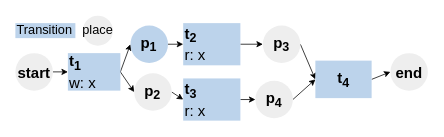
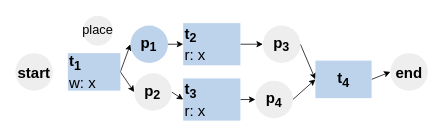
  <mxCell id="0" />
  <mxCell id="1" parent="0" />
  <mxCell id="2" style="rounded=0;orthogonalLoop=1;jettySize=auto;html=1;entryX=0;entryY=0.5;entryDx=0;entryDy=0;fontSize=20;exitX=1;exitY=0.5;exitDx=0;exitDy=0;" parent="1" source="12" target="17" edge="1"><mxGeometry relative="1" as="geometry"><mxPoint x="130" y="96" as="sourcePoint" /><mxPoint x="184.39" y="46" as="targetPoint" /></mxGeometry></mxCell>
  <mxCell id="3" style="edgeStyle=none;rounded=0;orthogonalLoop=1;jettySize=auto;html=1;exitX=1;exitY=0.5;exitDx=0;exitDy=0;entryX=0;entryY=0.5;entryDx=0;entryDy=0;fontSize=20;" parent="1" source="12" target="18" edge="1"><mxGeometry relative="1" as="geometry"><mxPoint x="130" y="96" as="sourcePoint" /><mxPoint x="184.53" y="150.03" as="targetPoint" /></mxGeometry></mxCell>
  <mxCell id="4" style="edgeStyle=none;rounded=0;orthogonalLoop=1;jettySize=auto;html=1;exitX=1;exitY=0.5;exitDx=0;exitDy=0;fontSize=20;" parent="1" source="17" target="6" edge="1"><mxGeometry relative="1" as="geometry"><mxPoint x="184.39" y="45" as="sourcePoint" /></mxGeometry></mxCell>
  <mxCell id="5" style="edgeStyle=none;rounded=0;orthogonalLoop=1;jettySize=auto;html=1;exitX=1;exitY=0.5;exitDx=0;exitDy=0;entryX=0;entryY=0.5;entryDx=0;entryDy=0;fontSize=20;" parent="1" source="6" target="19" edge="1"><mxGeometry relative="1" as="geometry"><mxPoint x="397.5" y="43.75" as="targetPoint" /></mxGeometry></mxCell>
  <mxCell id="6" value="&lt;b&gt;t&lt;sub&gt;2&lt;br&gt;&lt;/sub&gt;&lt;/b&gt;r: x" style="rounded=0;whiteSpace=wrap;html=1;fontSize=20;align=left;fillColor=#BCD3EB;strokeColor=none;" parent="1" vertex="1"><mxGeometry x="243.75" y="30" width="76.25" height="56.25" as="geometry" /></mxCell>
  <mxCell id="7" style="edgeStyle=none;rounded=0;orthogonalLoop=1;jettySize=auto;html=1;exitX=1;exitY=0.5;exitDx=0;exitDy=0;entryX=0;entryY=0.5;entryDx=0;entryDy=0;fontSize=20;" parent="1" source="18" target="9" edge="1"><mxGeometry relative="1" as="geometry"><mxPoint x="182.64" y="140" as="sourcePoint" /></mxGeometry></mxCell>
  <mxCell id="8" style="edgeStyle=none;rounded=0;orthogonalLoop=1;jettySize=auto;html=1;exitX=1;exitY=0.5;exitDx=0;exitDy=0;entryX=0;entryY=0.5;entryDx=0;entryDy=0;fontSize=20;" parent="1" source="9" target="23" edge="1"><mxGeometry relative="1" as="geometry"><mxPoint x="397.5" y="146.25" as="targetPoint" /></mxGeometry></mxCell>
  <mxCell id="9" value="&lt;b&gt;t&lt;sub&gt;3&lt;/sub&gt;&lt;/b&gt;&lt;br&gt;r: x" style="rounded=0;whiteSpace=wrap;html=1;fontSize=20;align=left;fillColor=#BCD3EB;strokeColor=none;" parent="1" vertex="1"><mxGeometry x="243.75" y="103.75" width="76.25" height="56.25" as="geometry" /></mxCell>
  <mxCell id="10" style="rounded=0;orthogonalLoop=1;jettySize=auto;html=1;exitX=1;exitY=0.5;exitDx=0;exitDy=0;entryX=0;entryY=0.5;entryDx=0;entryDy=0;" parent="1" source="19" target="15" edge="1"><mxGeometry relative="1" as="geometry"><mxPoint x="372.5" y="41.24" as="sourcePoint" /><Array as="points" /></mxGeometry></mxCell>
  <mxCell id="11" style="edgeStyle=none;rounded=0;orthogonalLoop=1;jettySize=auto;html=1;exitX=1;exitY=0.5;exitDx=0;exitDy=0;entryX=0;entryY=0.5;entryDx=0;entryDy=0;startArrow=none;" parent="1" source="23" target="15" edge="1"><mxGeometry relative="1" as="geometry"><mxPoint x="372.5" y="143.74" as="sourcePoint" /></mxGeometry></mxCell>
  <mxCell id="12" value="&lt;div&gt;t&lt;sub&gt;1&lt;/sub&gt;&lt;/div&gt;&lt;sub&gt;&lt;div&gt;&lt;span style=&quot;vertical-align: sub ; font-size: 20px ; font-weight: normal&quot;&gt;w: x&lt;/span&gt;&lt;/div&gt;&lt;/sub&gt;" style="rounded=0;whiteSpace=wrap;html=1;fontSize=20;fillColor=#BCD3EB;strokeColor=none;fontStyle=1;align=left;" parent="1" vertex="1"><mxGeometry x="90" y="70" width="70" height="50" as="geometry" /></mxCell>
- <mxCell id="13" style="edgeStyle=orthogonalEdgeStyle;rounded=0;orthogonalLoop=1;jettySize=auto;html=1;exitX=1;exitY=0.5;exitDx=0;exitDy=0;entryX=0;entryY=0.5;entryDx=0;entryDy=0;" parent="1" source="16" target="12" edge="1"><mxGeometry relative="1" as="geometry"><mxPoint x="-10" y="95" as="sourcePoint" /></mxGeometry></mxCell>
  <mxCell id="14" style="edgeStyle=none;rounded=0;orthogonalLoop=1;jettySize=auto;html=1;exitX=1;exitY=0.5;exitDx=0;exitDy=0;entryX=0;entryY=0.5;entryDx=0;entryDy=0;" parent="1" source="15" target="20" edge="1"><mxGeometry relative="1" as="geometry"><mxPoint x="595" y="94.99" as="targetPoint" /></mxGeometry></mxCell>
  <mxCell id="15" value="t&lt;sub&gt;4&lt;/sub&gt;" style="rounded=0;whiteSpace=wrap;html=1;fontSize=20;fillColor=#BCD3EB;strokeColor=none;fontStyle=1" parent="1" vertex="1"><mxGeometry x="420" y="80" width="75" height="50" as="geometry" /></mxCell>
  <mxCell id="16" value="start" style="ellipse;whiteSpace=wrap;html=1;aspect=fixed;fontSize=20;fontStyle=1;fillColor=#eeeeee;strokeColor=none;" parent="1" vertex="1"><mxGeometry x="20" y="70" width="50" height="50" as="geometry" /></mxCell>
  <mxCell id="17" value="p&lt;sub&gt;1&lt;/sub&gt;" style="ellipse;whiteSpace=wrap;html=1;aspect=fixed;fontSize=20;fontStyle=1;fillColor=#bcd3eb;strokeColor=none;" parent="1" vertex="1"><mxGeometry x="173.46" y="33.13" width="50" height="50" as="geometry" /></mxCell>
  <mxCell id="18" value="p&lt;sub&gt;2&lt;/sub&gt;" style="ellipse;whiteSpace=wrap;html=1;aspect=fixed;fontSize=20;fontStyle=1;fillColor=#eeeeee;strokeColor=none;" parent="1" vertex="1"><mxGeometry x="178.46" y="96.88" width="50" height="50" as="geometry" /></mxCell>
  <mxCell id="19" value="p&lt;sub&gt;3&lt;/sub&gt;" style="ellipse;whiteSpace=wrap;html=1;aspect=fixed;fontSize=20;fontStyle=1;fillColor=#eeeeee;strokeColor=none;" parent="1" vertex="1"><mxGeometry x="350" y="33.12" width="50" height="50" as="geometry" /></mxCell>
  <mxCell id="20" value="end" style="ellipse;whiteSpace=wrap;html=1;aspect=fixed;fontSize=20;fontStyle=1;fillColor=#eeeeee;strokeColor=none;" parent="1" vertex="1"><mxGeometry x="520" y="70" width="50" height="50" as="geometry" /></mxCell>
- <mxCell id="21" value="Transition" style="rounded=0;whiteSpace=wrap;html=1;fontSize=17;align=left;fillColor=#BCD3EB;strokeColor=none;" parent="1" vertex="1"><mxGeometry x="20" y="30" width="80" height="20" as="geometry" /></mxCell>
  <mxCell id="22" value="&lt;span style=&quot;font-weight: normal; font-size: 17px;&quot;&gt;place&lt;/span&gt;" style="ellipse;whiteSpace=wrap;html=1;aspect=fixed;fontSize=17;fontStyle=1;fillColor=#eeeeee;strokeColor=none;" parent="1" vertex="1"><mxGeometry x="110" y="20" width="40" height="40" as="geometry" /></mxCell>
  <mxCell id="23" value="p&lt;sub&gt;4&lt;/sub&gt;" style="ellipse;whiteSpace=wrap;html=1;aspect=fixed;fontSize=20;fontStyle=1;fillColor=#eeeeee;strokeColor=none;" parent="1" vertex="1"><mxGeometry x="340" y="106.87" width="50" height="50" as="geometry" /></mxCell>
